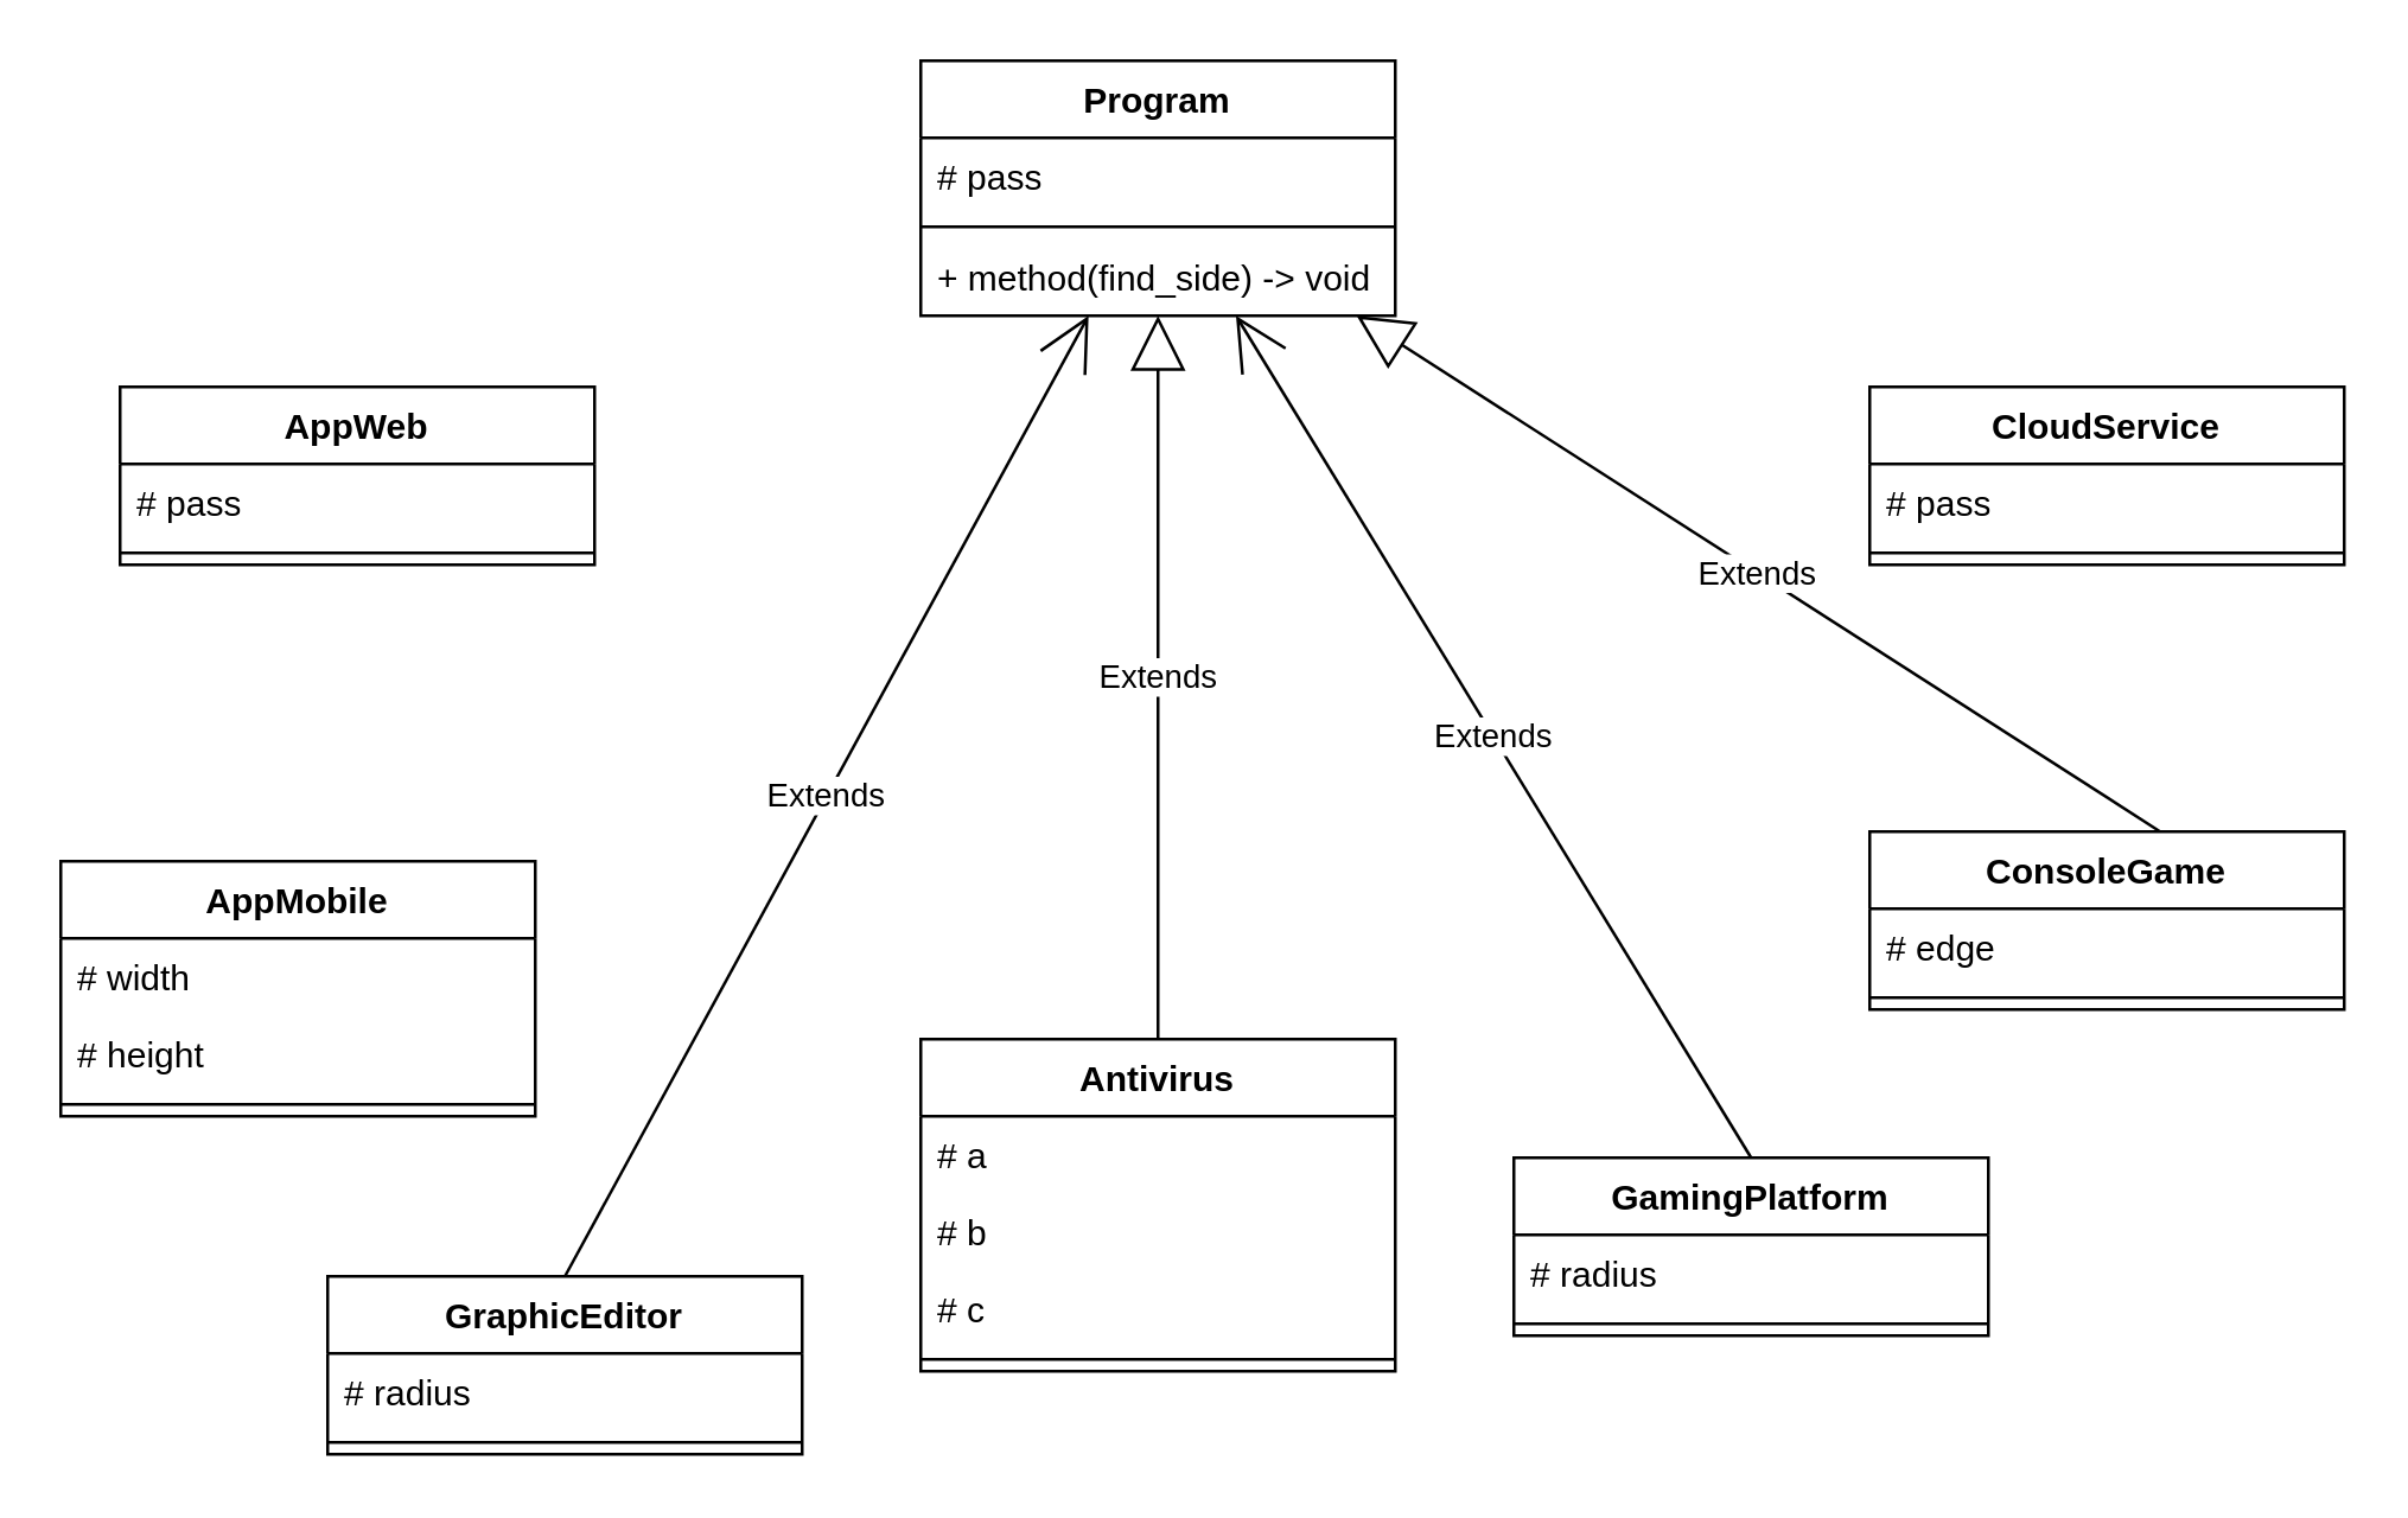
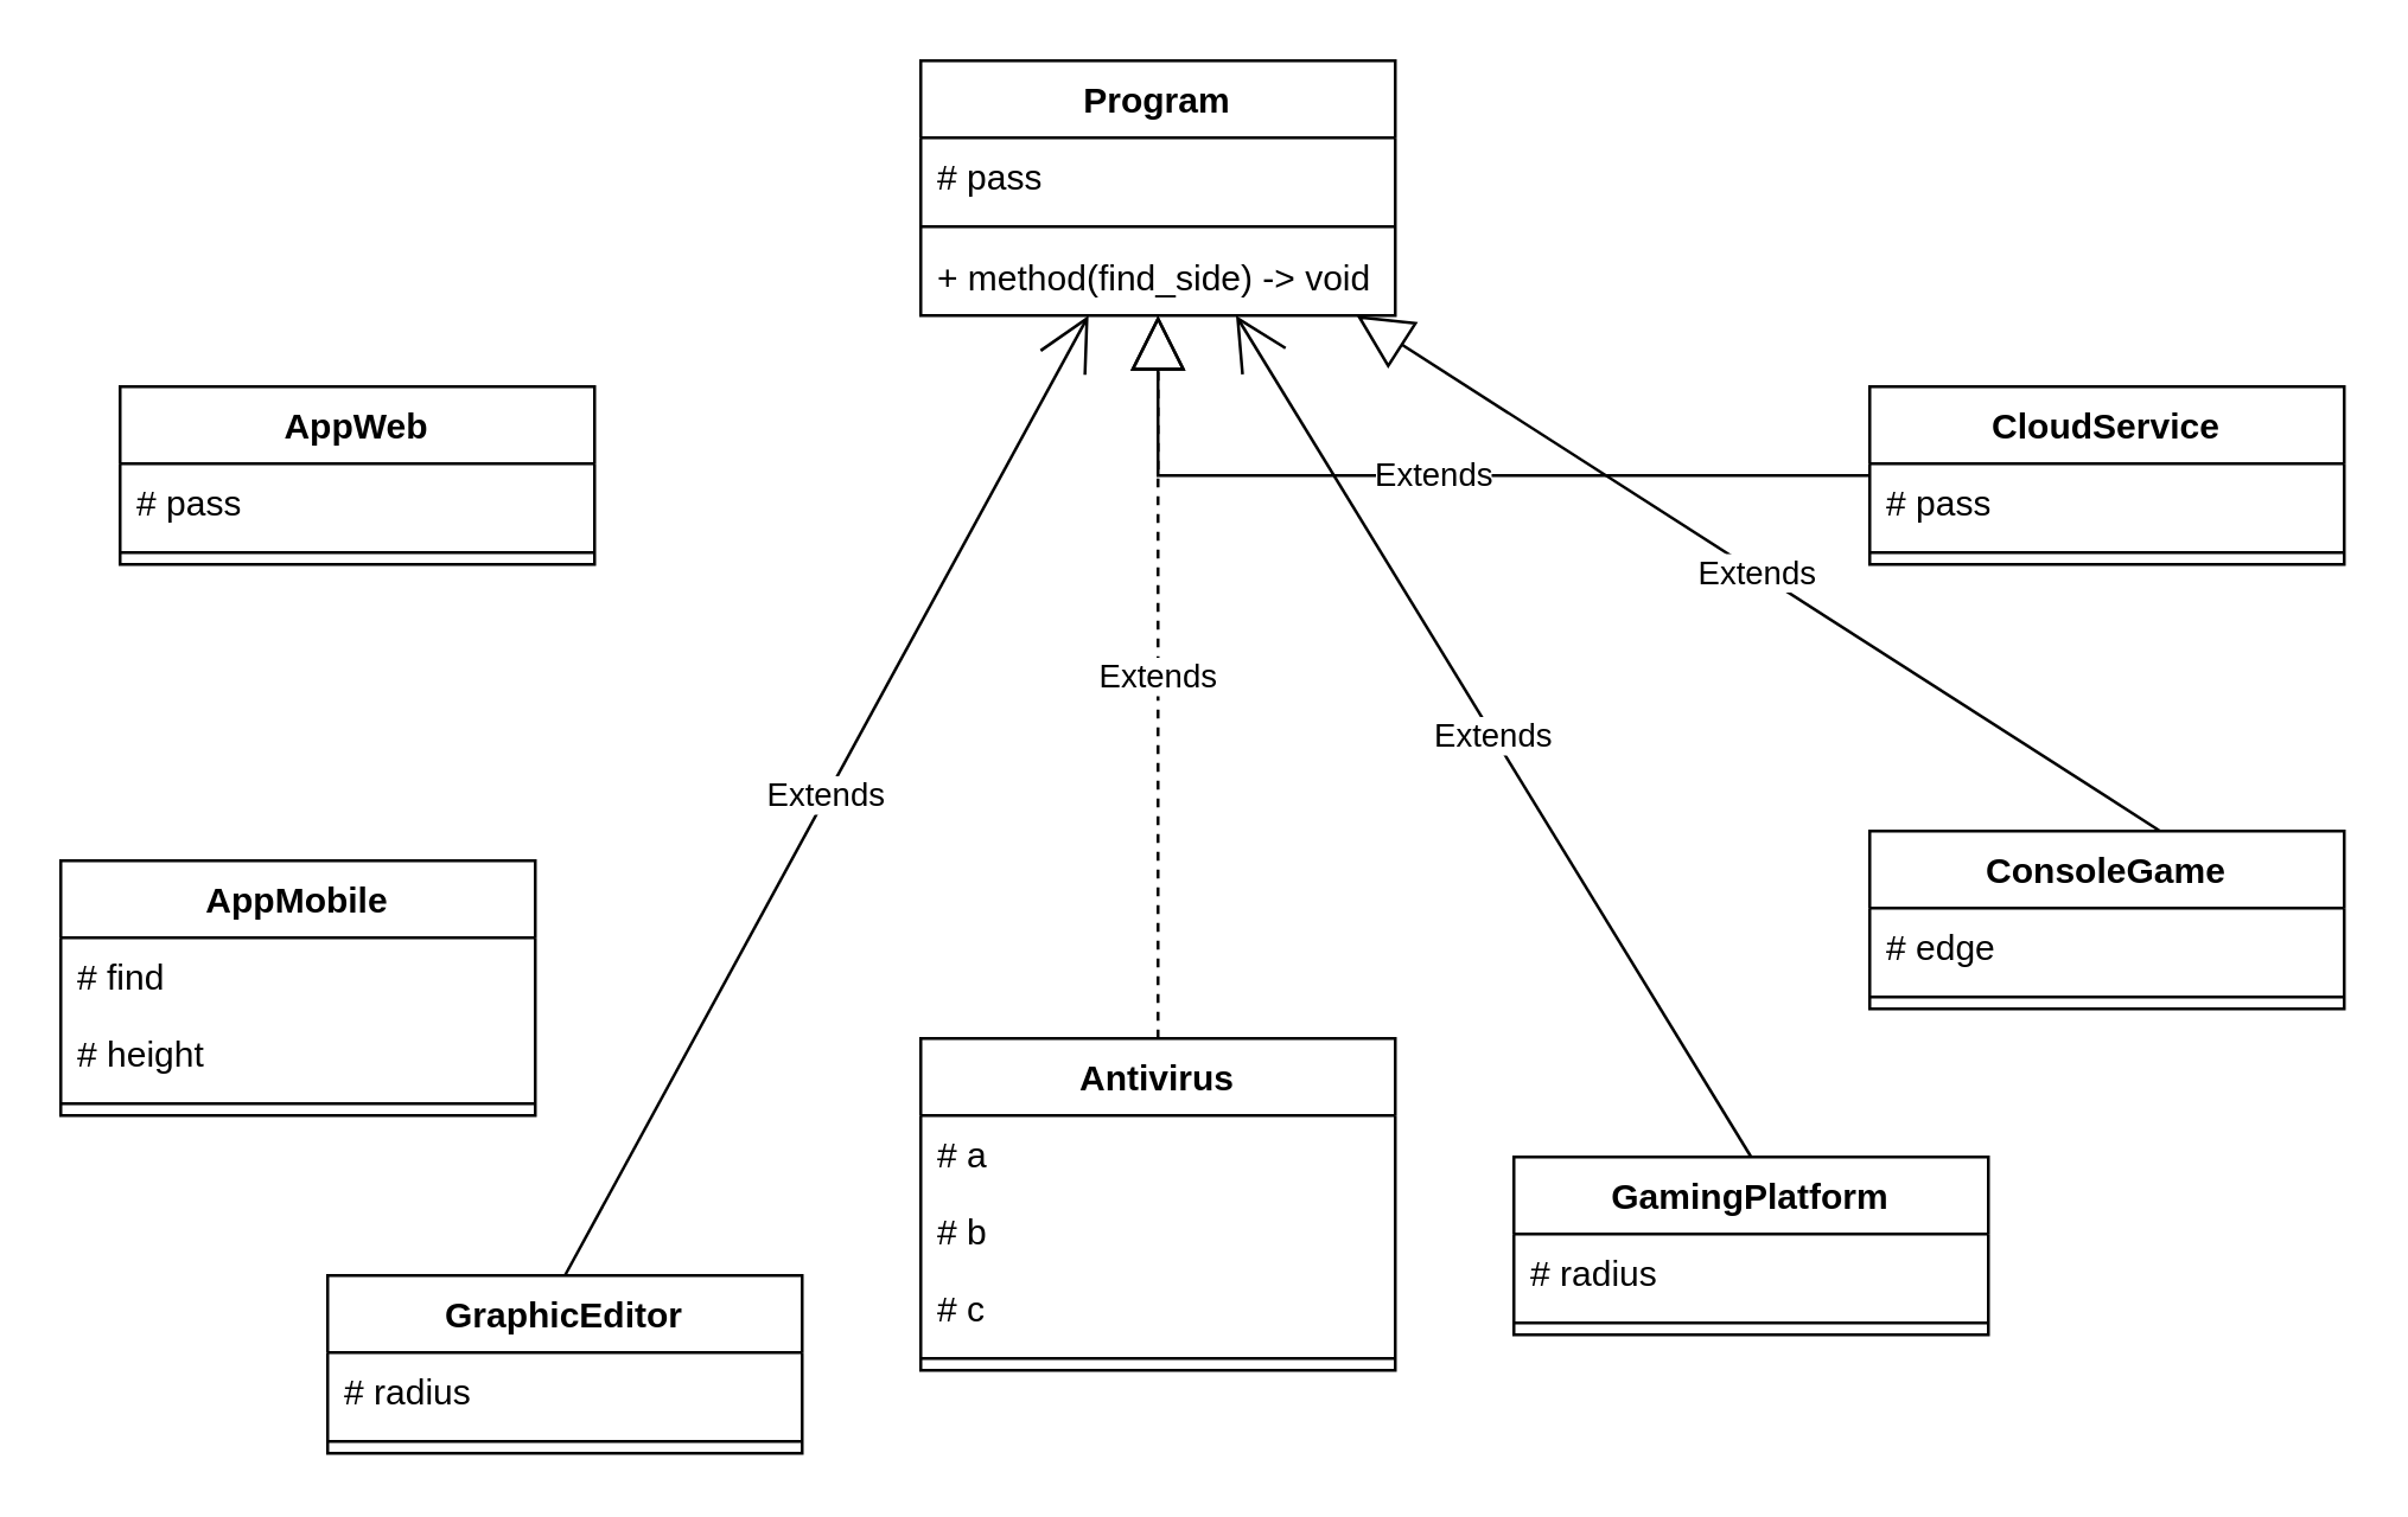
  <mxCell id="0" />
  <mxCell id="1" parent="0" />
  <mxCell id="2" value="Program" style="swimlane;fontStyle=1;align=center;verticalAlign=top;childLayout=stackLayout;horizontal=1;startSize=26;horizontalStack=0;resizeParent=1;resizeParentMax=0;resizeLast=0;collapsible=1;marginBottom=0;whiteSpace=wrap;html=1;" vertex="1" parent="1"><mxGeometry x="310" y="20" width="160" height="86" as="geometry" /></mxCell>
  <mxCell id="3" value="# pass" style="text;strokeColor=none;fillColor=none;align=left;verticalAlign=top;spacingLeft=4;spacingRight=4;overflow=hidden;rotatable=0;points=[[0,0.5],[1,0.5]];portConstraint=eastwest;whiteSpace=wrap;html=1;" vertex="1" parent="2"><mxGeometry y="26" width="160" height="26" as="geometry" /></mxCell>
  <mxCell id="4" value="" style="line;strokeWidth=1;fillColor=none;align=left;verticalAlign=middle;spacingTop=-1;spacingLeft=3;spacingRight=3;rotatable=0;labelPosition=right;points=[];portConstraint=eastwest;strokeColor=inherit;" vertex="1" parent="2"><mxGeometry y="52" width="160" height="8" as="geometry" /></mxCell>
  <mxCell id="5" value="+ method(find_side) -&amp;gt; void" style="text;strokeColor=none;fillColor=none;align=left;verticalAlign=top;spacingLeft=4;spacingRight=4;overflow=hidden;rotatable=0;points=[[0,0.5],[1,0.5]];portConstraint=eastwest;whiteSpace=wrap;html=1;" vertex="1" parent="2"><mxGeometry y="60" width="160" height="26" as="geometry" /></mxCell>
  <mxCell id="6" value="AppWeb" style="swimlane;fontStyle=1;align=center;verticalAlign=top;childLayout=stackLayout;horizontal=1;startSize=26;horizontalStack=0;resizeParent=1;resizeParentMax=0;resizeLast=0;collapsible=1;marginBottom=0;whiteSpace=wrap;html=1;" vertex="1" parent="1"><mxGeometry x="40" y="130" width="160" height="60" as="geometry" /></mxCell>
  <mxCell id="7" value="# pass" style="text;strokeColor=none;fillColor=none;align=left;verticalAlign=top;spacingLeft=4;spacingRight=4;overflow=hidden;rotatable=0;points=[[0,0.5],[1,0.5]];portConstraint=eastwest;whiteSpace=wrap;html=1;" vertex="1" parent="6"><mxGeometry y="26" width="160" height="26" as="geometry" /></mxCell>
  <mxCell id="8" value="" style="line;strokeWidth=1;fillColor=none;align=left;verticalAlign=middle;spacingTop=-1;spacingLeft=3;spacingRight=3;rotatable=0;labelPosition=right;points=[];portConstraint=eastwest;strokeColor=inherit;" vertex="1" parent="6"><mxGeometry y="52" width="160" height="8" as="geometry" /></mxCell>
  <mxCell id="9" value="CloudService" style="swimlane;fontStyle=1;align=center;verticalAlign=top;childLayout=stackLayout;horizontal=1;startSize=26;horizontalStack=0;resizeParent=1;resizeParentMax=0;resizeLast=0;collapsible=1;marginBottom=0;whiteSpace=wrap;html=1;" vertex="1" parent="1"><mxGeometry x="630" y="130" width="160" height="60" as="geometry" /></mxCell>
  <mxCell id="10" value="# pass" style="text;strokeColor=none;fillColor=none;align=left;verticalAlign=top;spacingLeft=4;spacingRight=4;overflow=hidden;rotatable=0;points=[[0,0.5],[1,0.5]];portConstraint=eastwest;whiteSpace=wrap;html=1;" vertex="1" parent="9"><mxGeometry y="26" width="160" height="26" as="geometry" /></mxCell>
  <mxCell id="11" value="" style="line;strokeWidth=1;fillColor=none;align=left;verticalAlign=middle;spacingTop=-1;spacingLeft=3;spacingRight=3;rotatable=0;labelPosition=right;points=[];portConstraint=eastwest;strokeColor=inherit;" vertex="1" parent="9"><mxGeometry y="52" width="160" height="8" as="geometry" /></mxCell>
  <mxCell id="12" value="GamingPlatform" style="swimlane;fontStyle=1;align=center;verticalAlign=top;childLayout=stackLayout;horizontal=1;startSize=26;horizontalStack=0;resizeParent=1;resizeParentMax=0;resizeLast=0;collapsible=1;marginBottom=0;whiteSpace=wrap;html=1;" vertex="1" parent="1"><mxGeometry x="510" y="390" width="160" height="60" as="geometry" /></mxCell>
  <mxCell id="13" value="# radius" style="text;strokeColor=none;fillColor=none;align=left;verticalAlign=top;spacingLeft=4;spacingRight=4;overflow=hidden;rotatable=0;points=[[0,0.5],[1,0.5]];portConstraint=eastwest;whiteSpace=wrap;html=1;" vertex="1" parent="12"><mxGeometry y="26" width="160" height="26" as="geometry" /></mxCell>
  <mxCell id="14" value="" style="line;strokeWidth=1;fillColor=none;align=left;verticalAlign=middle;spacingTop=-1;spacingLeft=3;spacingRight=3;rotatable=0;labelPosition=right;points=[];portConstraint=eastwest;strokeColor=inherit;" vertex="1" parent="12"><mxGeometry y="52" width="160" height="8" as="geometry" /></mxCell>
  <mxCell id="15" value="AppMobile" style="swimlane;fontStyle=1;align=center;verticalAlign=top;childLayout=stackLayout;horizontal=1;startSize=26;horizontalStack=0;resizeParent=1;resizeParentMax=0;resizeLast=0;collapsible=1;marginBottom=0;whiteSpace=wrap;html=1;" vertex="1" parent="1"><mxGeometry x="20" y="290" width="160" height="86" as="geometry" /></mxCell>
- <mxCell id="16" value="# width" style="text;strokeColor=none;fillColor=none;align=left;verticalAlign=top;spacingLeft=4;spacingRight=4;overflow=hidden;rotatable=0;points=[[0,0.5],[1,0.5]];portConstraint=eastwest;whiteSpace=wrap;html=1;" vertex="1" parent="15"><mxGeometry y="26" width="160" height="26" as="geometry" /></mxCell>
+ <mxCell id="16" value="# find" style="text;strokeColor=none;fillColor=none;align=left;verticalAlign=top;spacingLeft=4;spacingRight=4;overflow=hidden;rotatable=0;points=[[0,0.5],[1,0.5]];portConstraint=eastwest;whiteSpace=wrap;html=1;" vertex="1" parent="15"><mxGeometry y="26" width="160" height="26" as="geometry" /></mxCell>
  <mxCell id="17" value="# height" style="text;strokeColor=none;fillColor=none;align=left;verticalAlign=top;spacingLeft=4;spacingRight=4;overflow=hidden;rotatable=0;points=[[0,0.5],[1,0.5]];portConstraint=eastwest;whiteSpace=wrap;html=1;" vertex="1" parent="15"><mxGeometry y="52" width="160" height="26" as="geometry" /></mxCell>
  <mxCell id="18" value="" style="line;strokeWidth=1;fillColor=none;align=left;verticalAlign=middle;spacingTop=-1;spacingLeft=3;spacingRight=3;rotatable=0;labelPosition=right;points=[];portConstraint=eastwest;strokeColor=inherit;" vertex="1" parent="15"><mxGeometry y="78" width="160" height="8" as="geometry" /></mxCell>
  <mxCell id="19" value="ConsoleGame" style="swimlane;fontStyle=1;align=center;verticalAlign=top;childLayout=stackLayout;horizontal=1;startSize=26;horizontalStack=0;resizeParent=1;resizeParentMax=0;resizeLast=0;collapsible=1;marginBottom=0;whiteSpace=wrap;html=1;" vertex="1" parent="1"><mxGeometry x="630" y="280" width="160" height="60" as="geometry" /></mxCell>
  <mxCell id="20" value="# edge" style="text;strokeColor=none;fillColor=none;align=left;verticalAlign=top;spacingLeft=4;spacingRight=4;overflow=hidden;rotatable=0;points=[[0,0.5],[1,0.5]];portConstraint=eastwest;whiteSpace=wrap;html=1;" vertex="1" parent="19"><mxGeometry y="26" width="160" height="26" as="geometry" /></mxCell>
  <mxCell id="21" value="" style="line;strokeWidth=1;fillColor=none;align=left;verticalAlign=middle;spacingTop=-1;spacingLeft=3;spacingRight=3;rotatable=0;labelPosition=right;points=[];portConstraint=eastwest;strokeColor=inherit;" vertex="1" parent="19"><mxGeometry y="52" width="160" height="8" as="geometry" /></mxCell>
  <mxCell id="22" value="Antivirus" style="swimlane;fontStyle=1;align=center;verticalAlign=top;childLayout=stackLayout;horizontal=1;startSize=26;horizontalStack=0;resizeParent=1;resizeParentMax=0;resizeLast=0;collapsible=1;marginBottom=0;whiteSpace=wrap;html=1;" vertex="1" parent="1"><mxGeometry x="310" y="350" width="160" height="112" as="geometry" /></mxCell>
  <mxCell id="23" value="# a" style="text;strokeColor=none;fillColor=none;align=left;verticalAlign=top;spacingLeft=4;spacingRight=4;overflow=hidden;rotatable=0;points=[[0,0.5],[1,0.5]];portConstraint=eastwest;whiteSpace=wrap;html=1;" vertex="1" parent="22"><mxGeometry y="26" width="160" height="26" as="geometry" /></mxCell>
  <mxCell id="24" value="# b" style="text;strokeColor=none;fillColor=none;align=left;verticalAlign=top;spacingLeft=4;spacingRight=4;overflow=hidden;rotatable=0;points=[[0,0.5],[1,0.5]];portConstraint=eastwest;whiteSpace=wrap;html=1;" vertex="1" parent="22"><mxGeometry y="52" width="160" height="26" as="geometry" /></mxCell>
  <mxCell id="25" value="# c" style="text;strokeColor=none;fillColor=none;align=left;verticalAlign=top;spacingLeft=4;spacingRight=4;overflow=hidden;rotatable=0;points=[[0,0.5],[1,0.5]];portConstraint=eastwest;whiteSpace=wrap;html=1;" vertex="1" parent="22"><mxGeometry y="78" width="160" height="26" as="geometry" /></mxCell>
  <mxCell id="26" value="" style="line;strokeWidth=1;fillColor=none;align=left;verticalAlign=middle;spacingTop=-1;spacingLeft=3;spacingRight=3;rotatable=0;labelPosition=right;points=[];portConstraint=eastwest;strokeColor=inherit;" vertex="1" parent="22"><mxGeometry y="104" width="160" height="8" as="geometry" /></mxCell>
  <mxCell id="27" value="GraphicEditor" style="swimlane;fontStyle=1;align=center;verticalAlign=top;childLayout=stackLayout;horizontal=1;startSize=26;horizontalStack=0;resizeParent=1;resizeParentMax=0;resizeLast=0;collapsible=1;marginBottom=0;whiteSpace=wrap;html=1;" vertex="1" parent="1"><mxGeometry x="110" y="430" width="160" height="60" as="geometry" /></mxCell>
  <mxCell id="28" value="# radius" style="text;strokeColor=none;fillColor=none;align=left;verticalAlign=top;spacingLeft=4;spacingRight=4;overflow=hidden;rotatable=0;points=[[0,0.5],[1,0.5]];portConstraint=eastwest;whiteSpace=wrap;html=1;" vertex="1" parent="27"><mxGeometry y="26" width="160" height="26" as="geometry" /></mxCell>
  <mxCell id="29" value="" style="line;strokeWidth=1;fillColor=none;align=left;verticalAlign=middle;spacingTop=-1;spacingLeft=3;spacingRight=3;rotatable=0;labelPosition=right;points=[];portConstraint=eastwest;strokeColor=inherit;" vertex="1" parent="27"><mxGeometry y="52" width="160" height="8" as="geometry" /></mxCell>
- <mxCell id="31" value="Extends" style="endArrow=block;endSize=16;endFill=0;html=1;rounded=0;exitX=0.5;exitY=0;exitDx=0;exitDy=0;" edge="1" parent="1" source="22" target="2"><mxGeometry width="160" relative="1" as="geometry"><mxPoint x="510" y="310" as="sourcePoint" /><mxPoint x="390" y="40" as="targetPoint" /></mxGeometry></mxCell>
+ <mxCell id="30" value="Extends" style="endArrow=block;endSize=16;endFill=0;html=1;rounded=0;" edge="1" parent="1" source="9" target="2"><mxGeometry width="160" relative="1" as="geometry"><mxPoint x="900" y="260" as="sourcePoint" /><mxPoint x="670" y="146" as="targetPoint" /><Array as="points"><mxPoint x="390" y="160" /></Array></mxGeometry></mxCell>
+ <mxCell id="31" value="Extends" style="endArrow=block;endSize=16;endFill=0;html=1;rounded=0;exitX=0.5;exitY=0;exitDx=0;exitDy=0;dashed=1;" edge="1" parent="1" source="22" target="2"><mxGeometry width="160" relative="1" as="geometry"><mxPoint x="510" y="310" as="sourcePoint" /><mxPoint x="390" y="40" as="targetPoint" /></mxGeometry></mxCell>
  <mxCell id="32" value="Extends" style="endArrow=open;endSize=16;endFill=0;html=1;rounded=0;exitX=0.5;exitY=0;exitDx=0;exitDy=0;" edge="1" parent="1" source="27" target="2"><mxGeometry width="160" relative="1" as="geometry"><mxPoint x="390" y="300" as="sourcePoint" /><mxPoint x="550" y="300" as="targetPoint" /></mxGeometry></mxCell>
  <mxCell id="33" value="Extends" style="endArrow=open;endSize=16;endFill=0;html=1;rounded=0;exitX=0.5;exitY=0;exitDx=0;exitDy=0;" edge="1" parent="1" source="12" target="2"><mxGeometry width="160" relative="1" as="geometry"><mxPoint x="390" y="300" as="sourcePoint" /><mxPoint x="550" y="300" as="targetPoint" /></mxGeometry></mxCell>
  <mxCell id="34" value="Extends" style="endArrow=block;endSize=16;endFill=0;html=1;rounded=0;exitX=0.611;exitY=-0.002;exitDx=0;exitDy=0;exitPerimeter=0;" edge="1" parent="1" source="19" target="2"><mxGeometry width="160" relative="1" as="geometry"><mxPoint x="390" y="300" as="sourcePoint" /><mxPoint x="550" y="300" as="targetPoint" /></mxGeometry></mxCell>
